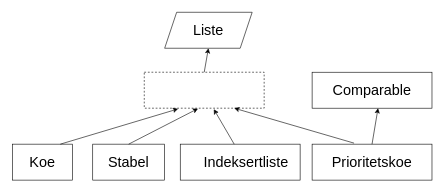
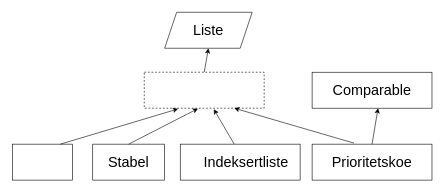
  <mxCell id="0" />
  <mxCell id="1" parent="0" />
  <mxCell id="2" value="" style="shape=parallelogram;perimeter=parallelogramPerimeter;whiteSpace=wrap;html=1;fixedSize=1;" parent="1" vertex="1"><mxGeometry x="274" y="20" width="146" height="60" as="geometry" /></mxCell>
  <mxCell id="3" value="&lt;font style=&quot;font-size: 24px;&quot;&gt;Liste&lt;/font&gt;" style="text;html=1;strokeColor=none;fillColor=none;align=center;verticalAlign=middle;whiteSpace=wrap;rounded=0;" parent="1" vertex="1"><mxGeometry x="317" y="35" width="60" height="30" as="geometry" /></mxCell>
  <mxCell id="4" value="" style="rounded=0;whiteSpace=wrap;html=1;fontSize=24;dashed=1;" parent="1" vertex="1"><mxGeometry x="240" y="120" width="200" height="60" as="geometry" /></mxCell>
  <mxCell id="5" value="" style="rounded=0;whiteSpace=wrap;html=1;fontSize=24;" parent="1" vertex="1"><mxGeometry x="20" y="240" width="100" height="60" as="geometry" /></mxCell>
  <mxCell id="6" value="" style="rounded=0;whiteSpace=wrap;html=1;fontSize=24;" parent="1" vertex="1"><mxGeometry x="154" y="240" width="120" height="60" as="geometry" /></mxCell>
  <mxCell id="7" value="" style="rounded=0;whiteSpace=wrap;html=1;fontSize=24;" parent="1" vertex="1"><mxGeometry x="300" y="240" width="200" height="60" as="geometry" /></mxCell>
  <mxCell id="8" value="" style="rounded=0;whiteSpace=wrap;html=1;fontSize=24;" parent="1" vertex="1"><mxGeometry x="520" y="240" width="200" height="60" as="geometry" /></mxCell>
- <mxCell id="9" value="&lt;span style=&quot;font-size: 24px;&quot;&gt;Koe&lt;/span&gt;" style="text;html=1;strokeColor=none;fillColor=none;align=center;verticalAlign=middle;whiteSpace=wrap;rounded=0;" parent="1" vertex="1"><mxGeometry x="40" y="255" width="60" height="30" as="geometry" /></mxCell>
  <mxCell id="10" value="&lt;span style=&quot;font-size: 24px;&quot;&gt;Stabel&lt;/span&gt;" style="text;html=1;strokeColor=none;fillColor=none;align=center;verticalAlign=middle;whiteSpace=wrap;rounded=0;" parent="1" vertex="1"><mxGeometry x="184" y="255" width="60" height="30" as="geometry" /></mxCell>
  <mxCell id="11" value="&lt;span style=&quot;font-size: 24px;&quot;&gt;Indeksertliste&lt;/span&gt;" style="text;html=1;strokeColor=none;fillColor=none;align=center;verticalAlign=middle;whiteSpace=wrap;rounded=0;" parent="1" vertex="1"><mxGeometry x="380" y="255" width="60" height="30" as="geometry" /></mxCell>
  <mxCell id="12" value="&lt;span style=&quot;font-size: 24px;&quot;&gt;Prioritetskoe&lt;/span&gt;" style="text;html=1;strokeColor=none;fillColor=none;align=center;verticalAlign=middle;whiteSpace=wrap;rounded=0;" parent="1" vertex="1"><mxGeometry x="590" y="255" width="60" height="30" as="geometry" /></mxCell>
  <mxCell id="13" value="" style="endArrow=classic;html=1;rounded=0;fontSize=24;entryX=0.5;entryY=1;entryDx=0;entryDy=0;exitX=0.5;exitY=0;exitDx=0;exitDy=0;" parent="1" source="4" target="2" edge="1"><mxGeometry width="50" height="50" relative="1" as="geometry"><mxPoint x="360" y="170" as="sourcePoint" /><mxPoint x="410" y="120" as="targetPoint" /></mxGeometry></mxCell>
  <mxCell id="14" value="" style="endArrow=classic;html=1;rounded=0;fontSize=24;entryX=0.282;entryY=1.02;entryDx=0;entryDy=0;entryPerimeter=0;" parent="1" target="4" edge="1"><mxGeometry width="50" height="50" relative="1" as="geometry"><mxPoint x="100" y="240" as="sourcePoint" /><mxPoint x="150" y="190" as="targetPoint" /></mxGeometry></mxCell>
  <mxCell id="15" value="" style="endArrow=classic;html=1;rounded=0;fontSize=24;entryX=0.448;entryY=1.011;entryDx=0;entryDy=0;exitX=0.5;exitY=0;exitDx=0;exitDy=0;entryPerimeter=0;" parent="1" source="6" target="4" edge="1"><mxGeometry width="50" height="50" relative="1" as="geometry"><mxPoint x="300" y="180" as="sourcePoint" /><mxPoint x="350" y="130" as="targetPoint" /></mxGeometry></mxCell>
  <mxCell id="16" value="" style="endArrow=classic;html=1;rounded=0;fontSize=24;entryX=0.58;entryY=1.028;entryDx=0;entryDy=0;entryPerimeter=0;" parent="1" target="4" edge="1"><mxGeometry width="50" height="50" relative="1" as="geometry"><mxPoint x="390" y="240" as="sourcePoint" /><mxPoint x="440" y="190" as="targetPoint" /></mxGeometry></mxCell>
  <mxCell id="17" value="" style="endArrow=classic;html=1;rounded=0;fontSize=24;entryX=0.75;entryY=1;entryDx=0;entryDy=0;" parent="1" target="4" edge="1"><mxGeometry width="50" height="50" relative="1" as="geometry"><mxPoint x="590" y="238.32" as="sourcePoint" /><mxPoint x="556" y="180" as="targetPoint" /></mxGeometry></mxCell>
  <mxCell id="18" value="" style="rounded=0;whiteSpace=wrap;html=1;fontSize=24;" parent="1" vertex="1"><mxGeometry x="520" y="120" width="200" height="60" as="geometry" /></mxCell>
  <mxCell id="19" value="&lt;span style=&quot;font-size: 24px;&quot;&gt;Comparable&lt;/span&gt;" style="text;html=1;strokeColor=none;fillColor=none;align=center;verticalAlign=middle;whiteSpace=wrap;rounded=0;" parent="1" vertex="1"><mxGeometry x="590" y="135" width="60" height="30" as="geometry" /></mxCell>
  <mxCell id="20" value="" style="endArrow=classic;html=1;rounded=0;fontSize=24;exitX=0.5;exitY=0;exitDx=0;exitDy=0;" parent="1" source="8" edge="1"><mxGeometry width="50" height="50" relative="1" as="geometry"><mxPoint x="580" y="230" as="sourcePoint" /><mxPoint x="630" y="180" as="targetPoint" /></mxGeometry></mxCell>
